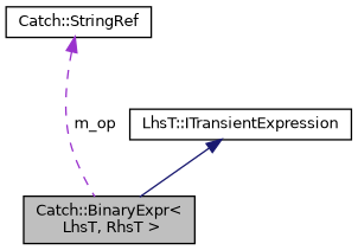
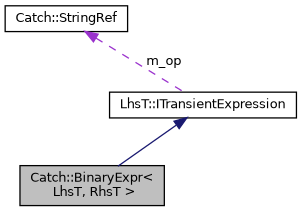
  digraph {
    node [color=black fontname=Helvetica fontsize=10 shape=record]
    edge [dir=back fontname=Helvetica fontsize=10 labelfontname=Helvetica labelfontsize=10]
    n1 [fillcolor=grey75 fontcolor=black height=0.2 label="Catch::BinaryExpr\<\l LhsT, RhsT \>" style=filled width=0.4]
    n2 [height=0.2 label="LhsT::ITransientExpression" width=0.4]
    n3 [height=0.2 label="Catch::StringRef" width=0.4]
    n2 -> n1 [color=midnightblue style=solid]
-   n3 -> n1 [color=darkorchid3 label=" m_op" style=dashed]
+   n3 -> n2 [color=darkorchid3 label=" m_op" style=dashed]
  }
